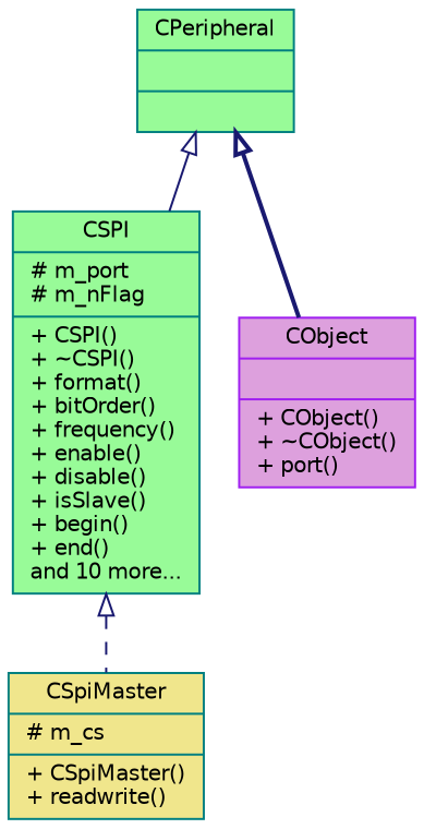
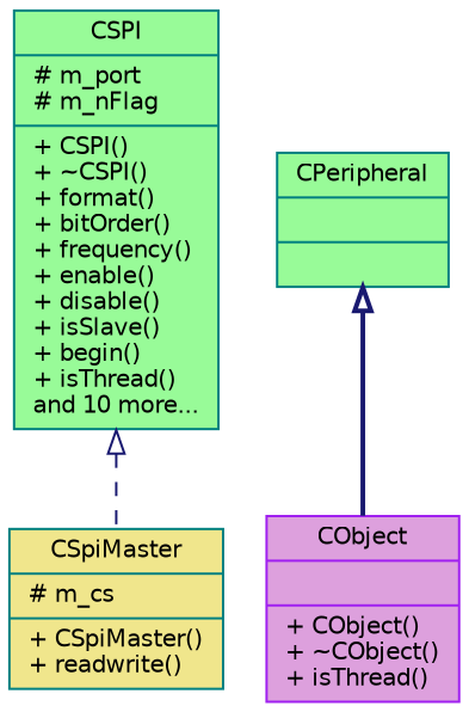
  digraph {
    node [color=teal fillcolor=palegreen fontname=Helvetica fontsize=10 shape=record style=filled]
    edge [arrowtail=onormal color=midnightblue dir=back fontname=Helvetica fontsize=10 labelfontname=Helvetica labelfontsize=10]
-   n1 [fontcolor=black height=0.2 label="{CSPI\n|# m_port\l# m_nFlag\l|+ CSPI()\l+ ~CSPI()\l+ format()\l+ bitOrder()\l+ frequency()\l+ enable()\l+ disable()\l+ isSlave()\l+ begin()\l+ end()\land 10 more...\l}" width=0.4]
+   n1 [fontcolor=black height=0.2 label="{CSPI\n|# m_port\l# m_nFlag\l|+ CSPI()\l+ ~CSPI()\l+ format()\l+ bitOrder()\l+ frequency()\l+ enable()\l+ disable()\l+ isSlave()\l+ begin()\l+ isThread()\land 10 more...\l}" width=0.4]
    n2 [fillcolor=khaki height=0.2 label="{CSpiMaster\n|# m_cs\l|+ CSpiMaster()\l+ readwrite()\l}" width=0.4]
    n3 [height=0.2 label="{CPeripheral\n||}" width=0.4]
-   n4 [color=purple fillcolor=plum height=0.2 label="{CObject\n||+ CObject()\l+ ~CObject()\l+ port()\l}" width=0.4]
+   n4 [color=purple fillcolor=plum height=0.2 label="{CObject\n||+ CObject()\l+ ~CObject()\l+ isThread()\l}" width=0.4]
    n1 -> n2 [style=dashed]
-   n3 -> n1 [style=solid]
    n3 -> n4 [style=bold]
  }
